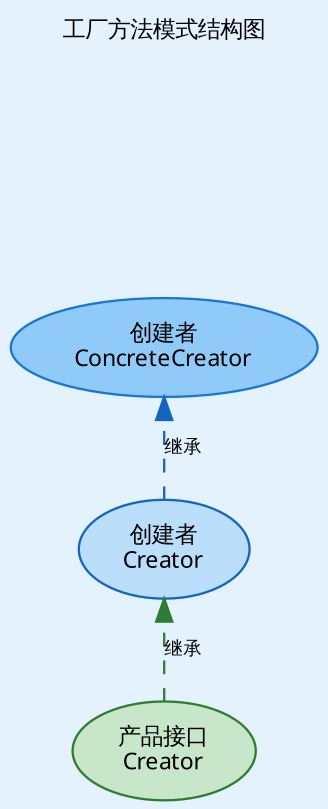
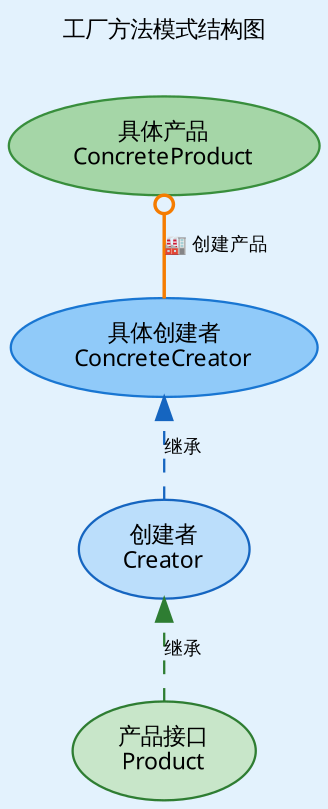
  digraph {
    bgcolor="#e3f2fd"
    fontname="Microsoft YaHei"
    fontsize=10
    label="工厂方法模式结构图"
    labelloc=t
    rankdir=BT
    node [fontname="Microsoft YaHei" fontsize=10 style="filled,rounded"]
    edge [fontname="Microsoft YaHei" fontsize=8 style=dashed]
    n1 [color="#1565c0" fillcolor="#bbdefb" label="创建者\nCreator"]
-   n2 [color="#1976d2" fillcolor="#90caf9" label="创建者\nConcreteCreator"]
-   n4 [color="#2e7d32" fillcolor="#c8e6c9" label="产品接口\nCreator"]
+   n2 [color="#1976d2" fillcolor="#90caf9" label="具体创建者\nConcreteCreator"]
+   n3 [color="#388e3c" fillcolor="#a5d6a7" label="具体产品\nConcreteProduct"]
+   n4 [color="#2e7d32" fillcolor="#c8e6c9" label="产品接口\nProduct"]
    n1 -> n2 [color="#1565c0" label="继承"]
+   n2 -> n3 [arrowhead=odot color="#f57c00" label="🏭 创建产品" penwidth=1.5 style=bold]
    n4 -> n1 [color="#2e7d32" label="继承"]
  }
